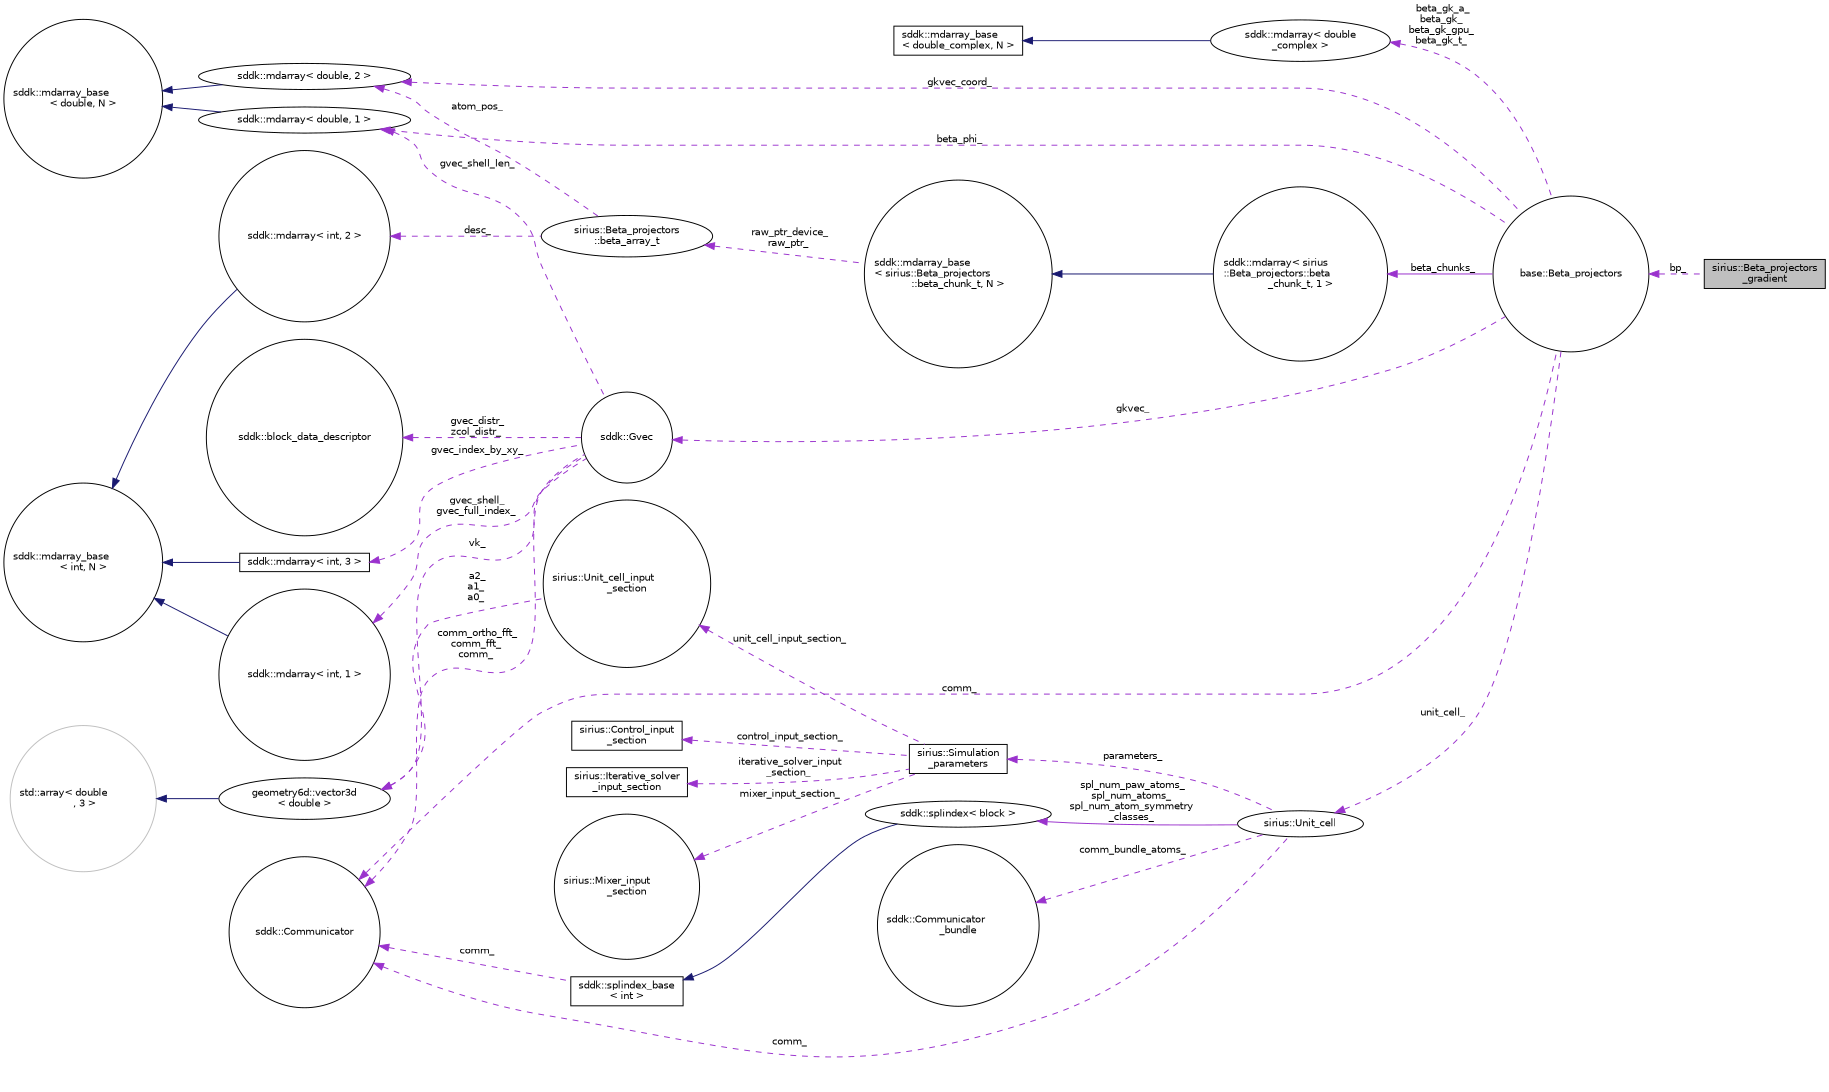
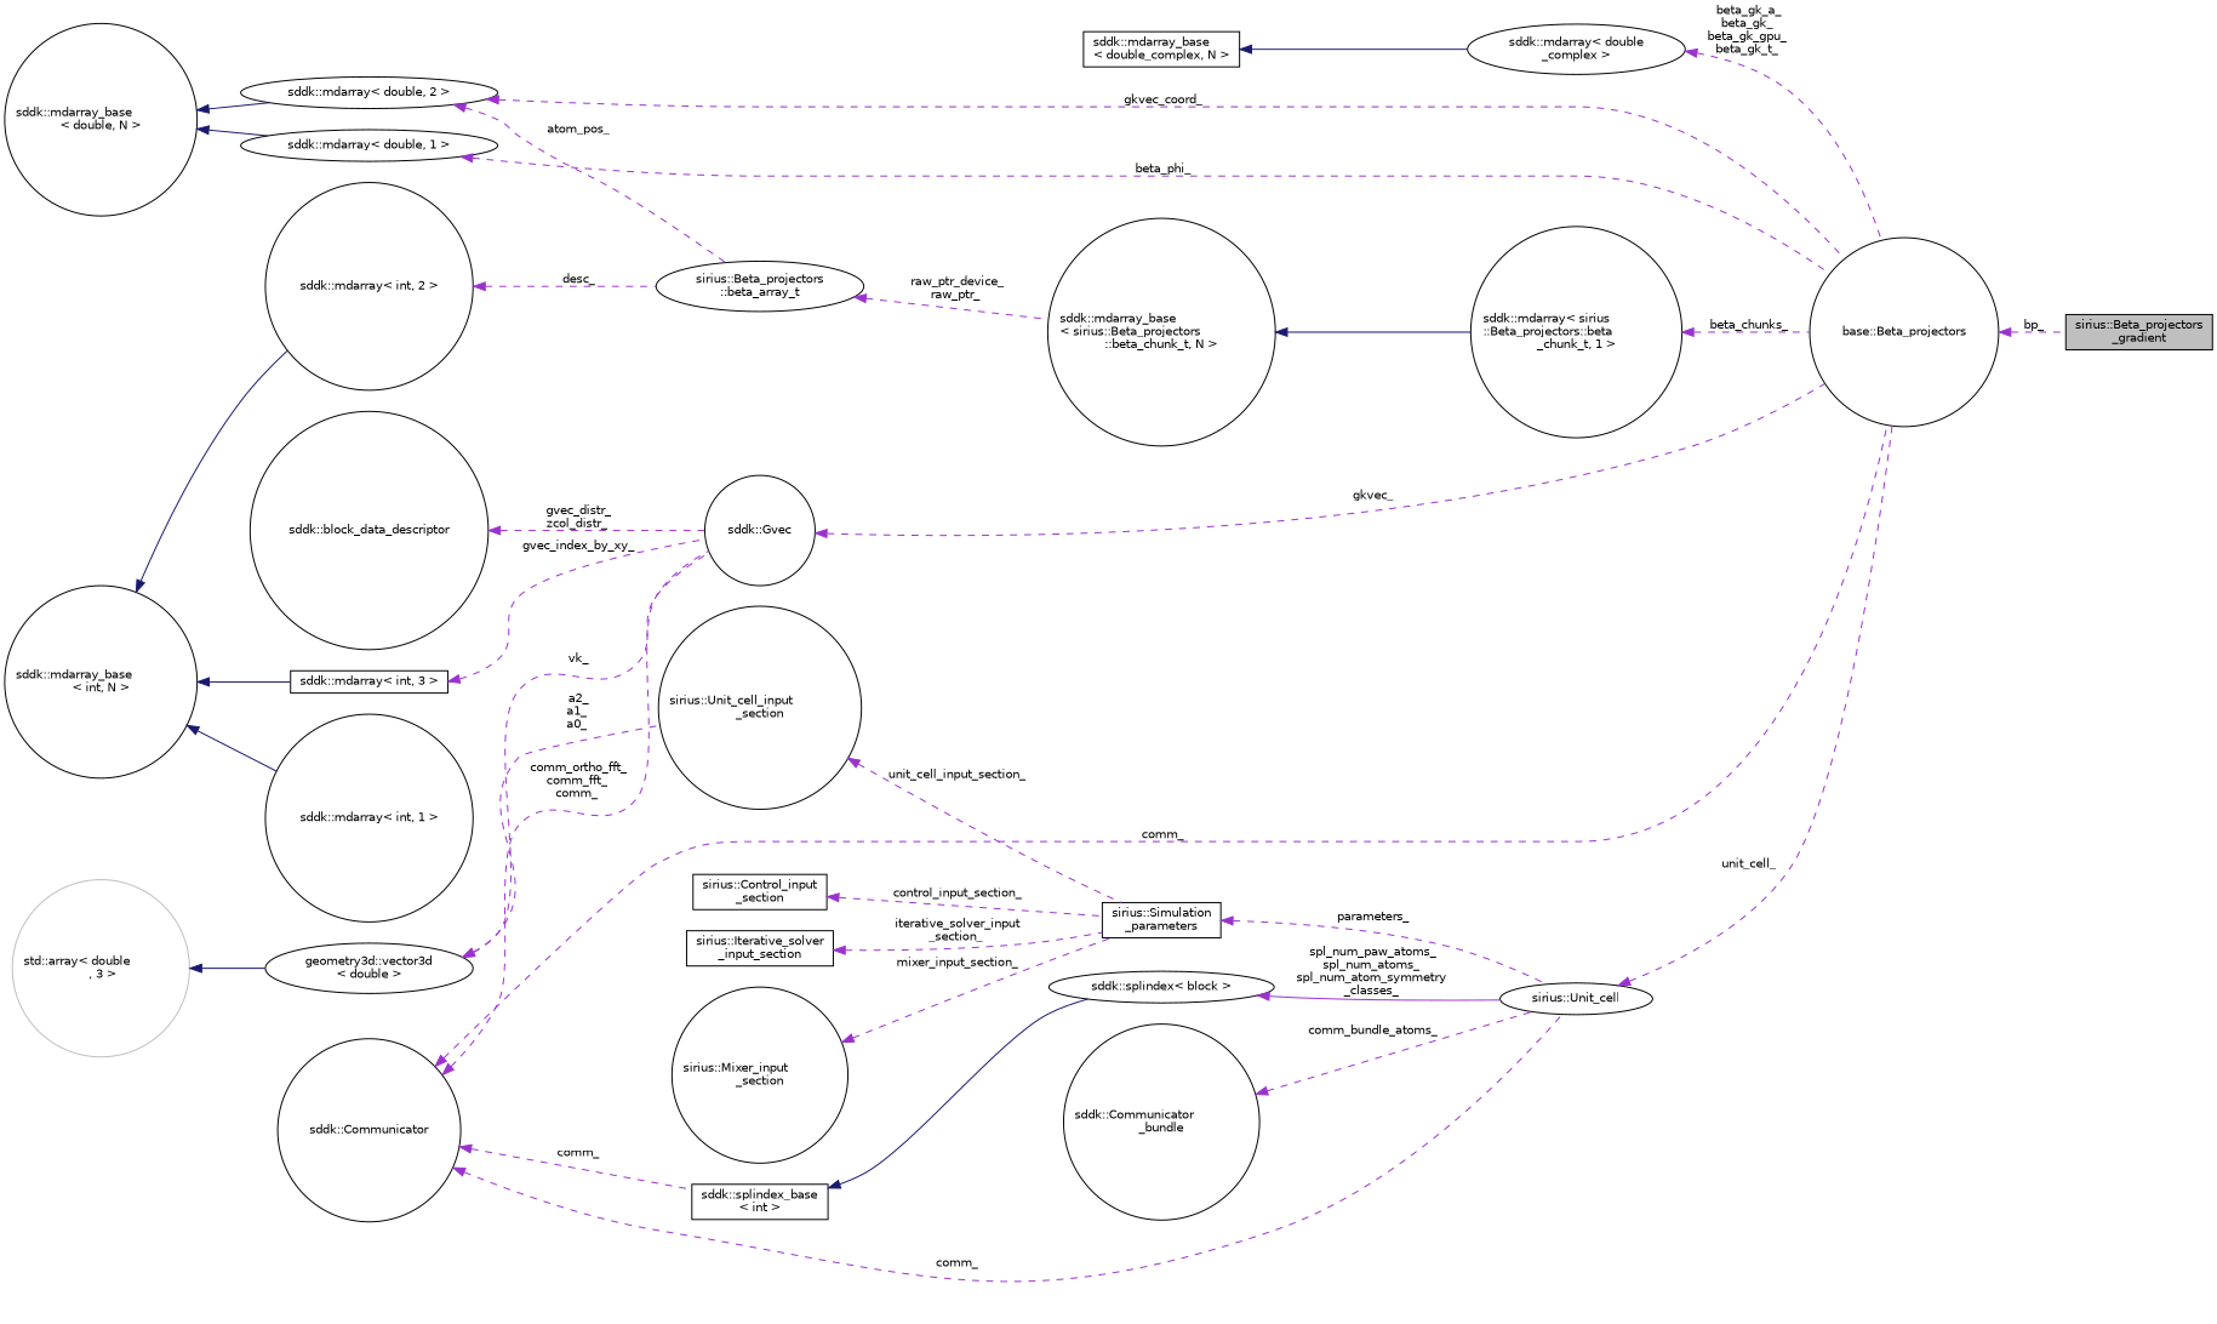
  digraph {
    rankdir=LR
    node [color=black fillcolor=white fontname=Helvetica fontsize=10 shape=circle style=filled]
    edge [color=darkorchid3 dir=back fontname=Helvetica fontsize=10 labelfontname=Helvetica labelfontsize=10 style=dashed]
    n1 [fillcolor=grey75 fontcolor=black height=0.2 label="sirius::Beta_projectors\l_gradient" shape=box width=0.4]
    n2 [height=0.2 label="base::Beta_projectors" width=0.4]
    n3 [height=0.2 label="sddk::mdarray\< double\l_complex \>" shape=ellipse width=0.4]
    n4 [height=0.2 label="sddk::mdarray_base\l\< double_complex, N \>" shape=box width=0.4]
    n5 [height=0.2 label="sddk::mdarray\< double, 1 \>" shape=ellipse width=0.4]
    n6 [height=0.2 label="sddk::Gvec" width=0.4]
    n7 [height=0.2 label="sddk::mdarray_base\l\< double, N \>" width=0.4]
    n8 [height=0.2 label="sddk::mdarray\< double, 2 \>" shape=ellipse width=0.4]
    n9 [height=0.2 label="sirius::Beta_projectors\l::beta_array_t" shape=ellipse width=0.4]
    n10 [height=0.2 label="sddk::Communicator" width=0.4]
    n11 [height=0.2 label="sirius::Unit_cell" shape=ellipse width=0.4]
    n12 [height=0.2 label="sddk::splindex_base\l\< int \>" shape=box width=0.4]
    n13 [height=0.2 label="sddk::Communicator\l_bundle" width=0.4]
    n14 [height=0.2 label="sddk::mdarray\< sirius\l::Beta_projectors::beta\l_chunk_t, 1 \>" width=0.4]
    n15 [height=0.2 label="sddk::mdarray_base\l\< sirius::Beta_projectors\l::beta_chunk_t, N \>" width=0.4]
    n16 [height=0.2 label="sddk::mdarray\< int, 2 \>" width=0.4]
    n17 [height=0.2 label="sddk::mdarray_base\l\< int, N \>" width=0.4]
    n18 [height=0.2 label="sddk::mdarray\< int, 3 \>" shape=box width=0.4]
    n19 [height=0.2 label="sddk::mdarray\< int, 1 \>" width=0.4]
    n20 [height=0.2 label="sddk::block_data_descriptor" width=0.4]
-   n21 [height=0.2 label="geometry6d::vector3d\l\< double \>" shape=ellipse width=0.4]
+   n21 [height=0.2 label="geometry3d::vector3d\l\< double \>" shape=ellipse width=0.4]
    n22 [height=0.2 label="sirius::Unit_cell_input\l_section" width=0.4]
    n23 [height=0.2 label="sirius::Simulation\l_parameters" shape=box width=0.4]
    n24 [color=grey75 height=0.2 label="std::array\< double\l , 3 \>" width=0.4]
    n25 [height=0.2 label="sddk::splindex\< block \>" shape=ellipse width=0.4]
    n26 [height=0.2 label="sirius::Iterative_solver\l_input_section" shape=box width=0.4]
    n27 [height=0.2 label="sirius::Mixer_input\l_section" width=0.4]
    n28 [height=0.2 label="sirius::Control_input\l_section" shape=box width=0.4]
    n2 -> n1 [label=" bp_"]
    n3 -> n2 [label=" beta_gk_a_\nbeta_gk_\nbeta_gk_gpu_\nbeta_gk_t_"]
    n4 -> n3 [color=midnightblue style=solid]
    n5 -> n2 [label=" beta_phi_"]
-   n5 -> n6 [label=" gvec_shell_len_"]
    n6 -> n2 [label=" gkvec_"]
    n7 -> n5 [color=midnightblue style=solid]
    n7 -> n8 [color=midnightblue style=solid]
    n8 -> n2 [label=" gkvec_coord_"]
    n8 -> n9 [label=" atom_pos_"]
    n9 -> n15 [label=" raw_ptr_device_\nraw_ptr_"]
    n10 -> n2 [label=" comm_"]
    n10 -> n6 [label=" comm_ortho_fft_\ncomm_fft_\ncomm_"]
    n10 -> n11 [label=" comm_"]
    n10 -> n12 [label=" comm_"]
    n11 -> n2 [label=" unit_cell_"]
    n12 -> n25 [color=midnightblue style=solid]
    n13 -> n11 [label=" comm_bundle_atoms_"]
-   n14 -> n2 [label=" beta_chunks_" style=solid]
+   n14 -> n2 [label=" beta_chunks_"]
    n15 -> n14 [color=midnightblue style=solid]
    n16 -> n9 [label=" desc_"]
    n17 -> n16 [color=midnightblue style=solid]
    n17 -> n18 [color=midnightblue style=solid]
    n17 -> n19 [color=midnightblue style=solid]
    n18 -> n6 [label=" gvec_index_by_xy_"]
-   n19 -> n6 [label=" gvec_shell_\ngvec_full_index_"]
    n20 -> n6 [label=" gvec_distr_\nzcol_distr_"]
    n21 -> n6 [label=" vk_"]
    n21 -> n22 [label=" a2_\na1_\na0_"]
    n22 -> n23 [label=" unit_cell_input_section_"]
    n23 -> n11 [label=" parameters_"]
    n24 -> n21 [color=midnightblue style=solid]
    n25 -> n11 [label=" spl_num_paw_atoms_\nspl_num_atoms_\nspl_num_atom_symmetry\l_classes_" style=solid]
    n26 -> n23 [label=" iterative_solver_input\l_section_"]
    n27 -> n23 [label=" mixer_input_section_"]
    n28 -> n23 [label=" control_input_section_"]
  }
